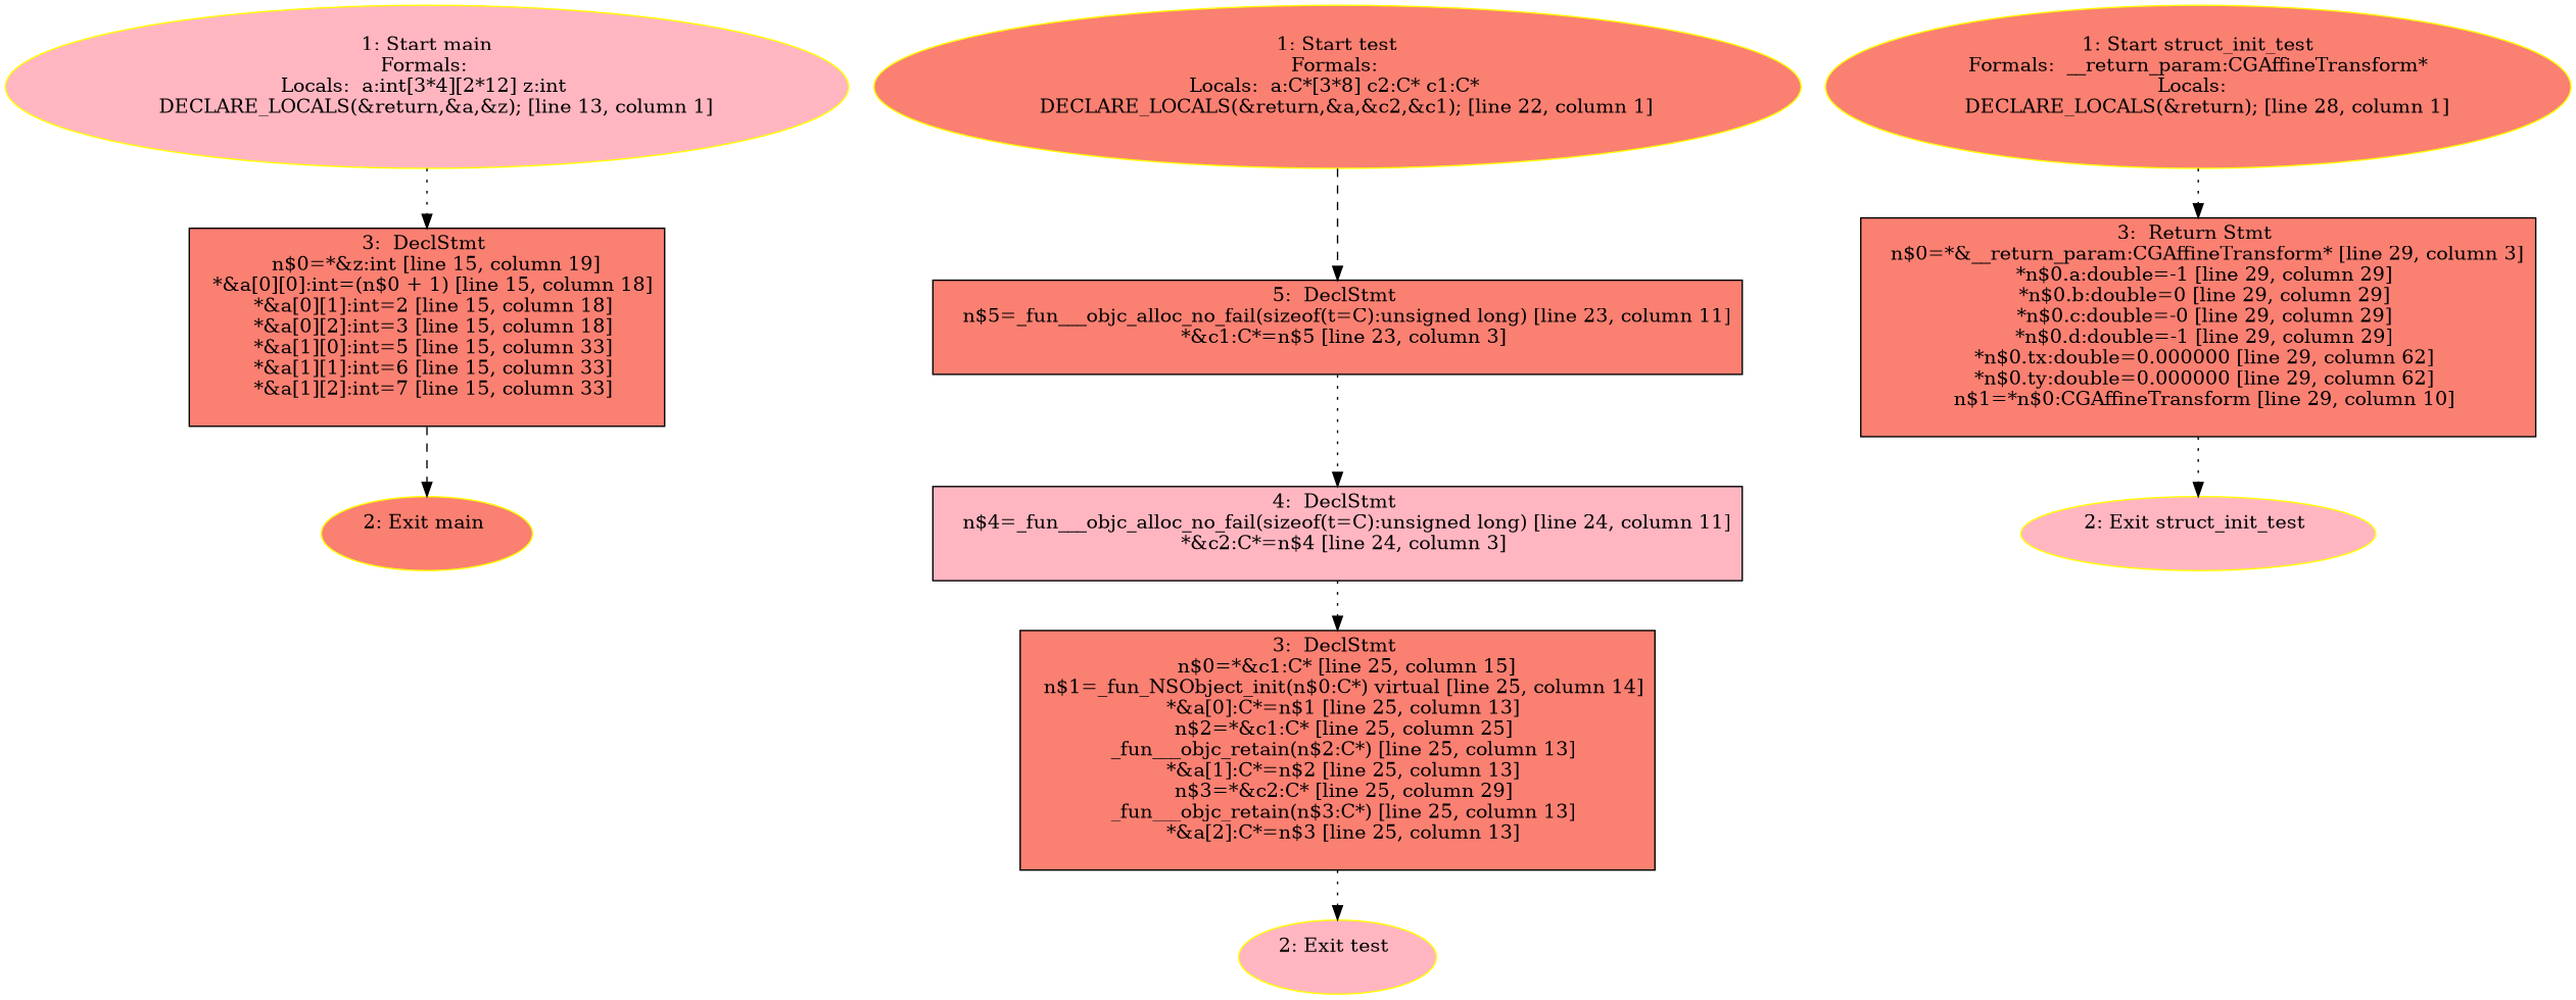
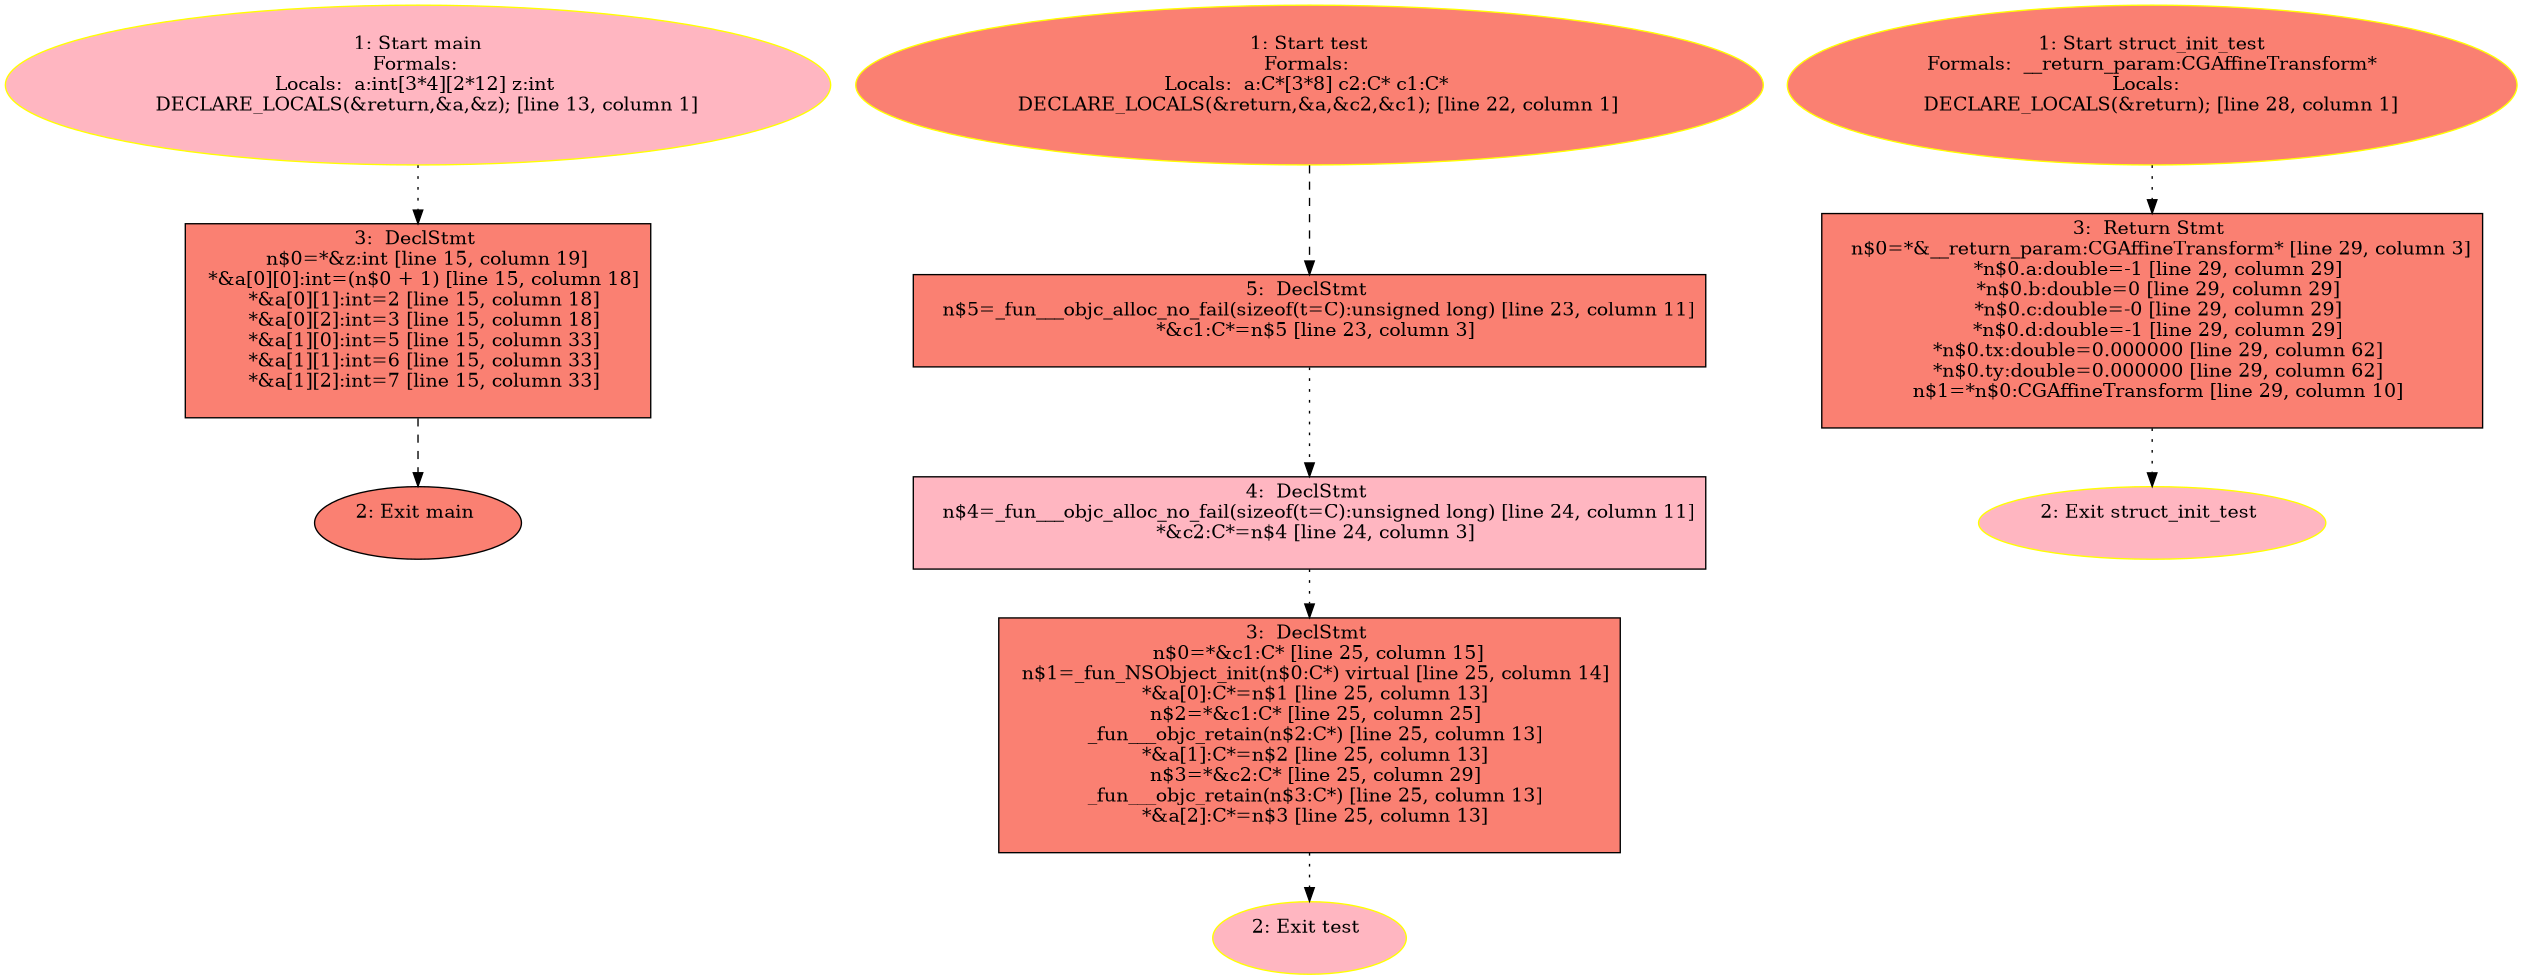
  digraph {
    node [color=yellow style=filled fillcolor=salmon]
    edge [style=dotted]
    n1 [label="1: Start main\nFormals: \nLocals:  a:int[3*4][2*12] z:int \n   DECLARE_LOCALS(&return,&a,&z); [line 13, column 1]\n " fillcolor=lightpink]
    n2 [label="3:  DeclStmt \n   n$0=*&z:int [line 15, column 19]\n  *&a[0][0]:int=(n$0 + 1) [line 15, column 18]\n  *&a[0][1]:int=2 [line 15, column 18]\n  *&a[0][2]:int=3 [line 15, column 18]\n  *&a[1][0]:int=5 [line 15, column 33]\n  *&a[1][1]:int=6 [line 15, column 33]\n  *&a[1][2]:int=7 [line 15, column 33]\n " shape=box color=""]
-   n3 [label="2: Exit main \n  "]
+   n3 [color=black label="2: Exit main \n  "]
    n4 [label="1: Start test\nFormals: \nLocals:  a:C*[3*8] c2:C* c1:C* \n   DECLARE_LOCALS(&return,&a,&c2,&c1); [line 22, column 1]\n "]
    n5 [label="5:  DeclStmt \n   n$5=_fun___objc_alloc_no_fail(sizeof(t=C):unsigned long) [line 23, column 11]\n  *&c1:C*=n$5 [line 23, column 3]\n " shape=box color=""]
    n6 [label="4:  DeclStmt \n   n$4=_fun___objc_alloc_no_fail(sizeof(t=C):unsigned long) [line 24, column 11]\n  *&c2:C*=n$4 [line 24, column 3]\n " shape=box fillcolor=lightpink color=""]
    n7 [label="2: Exit test \n  " fillcolor=lightpink]
    n8 [label="3:  DeclStmt \n   n$0=*&c1:C* [line 25, column 15]\n  n$1=_fun_NSObject_init(n$0:C*) virtual [line 25, column 14]\n  *&a[0]:C*=n$1 [line 25, column 13]\n  n$2=*&c1:C* [line 25, column 25]\n  _fun___objc_retain(n$2:C*) [line 25, column 13]\n  *&a[1]:C*=n$2 [line 25, column 13]\n  n$3=*&c2:C* [line 25, column 29]\n  _fun___objc_retain(n$3:C*) [line 25, column 13]\n  *&a[2]:C*=n$3 [line 25, column 13]\n " shape=box color=""]
    n9 [label="1: Start struct_init_test\nFormals:  __return_param:CGAffineTransform*\nLocals:  \n   DECLARE_LOCALS(&return); [line 28, column 1]\n "]
    n10 [label="3:  Return Stmt \n   n$0=*&__return_param:CGAffineTransform* [line 29, column 3]\n  *n$0.a:double=-1 [line 29, column 29]\n  *n$0.b:double=0 [line 29, column 29]\n  *n$0.c:double=-0 [line 29, column 29]\n  *n$0.d:double=-1 [line 29, column 29]\n  *n$0.tx:double=0.000000 [line 29, column 62]\n  *n$0.ty:double=0.000000 [line 29, column 62]\n  n$1=*n$0:CGAffineTransform [line 29, column 10]\n " shape=box color=""]
    n11 [label="2: Exit struct_init_test \n  " fillcolor=lightpink]
    n1 -> n2
    n2 -> n3 [style=dashed]
    n4 -> n5 [style=dashed]
    n5 -> n6
    n6 -> n8
    n8 -> n7
    n9 -> n10
    n10 -> n11
  }
